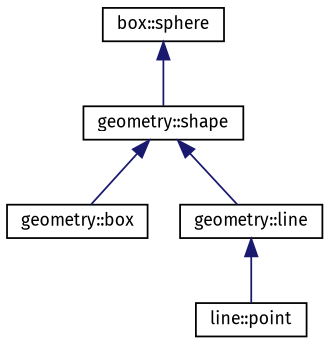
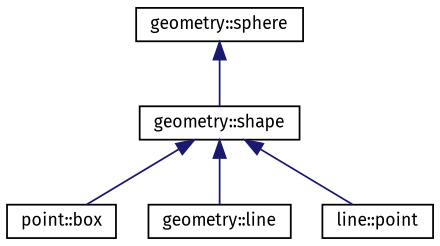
  digraph {
    fontname="Fira Sans"
    rankdir=TB
    node [color=black fillcolor=white fontname="Fira Sans" fontsize=10 shape=record style=filled]
    edge [color=midnightblue dir=back fontname="Fira Sans" fontsize=10 labelfontname=Helvetica labelfontsize=10 style=solid]
    n1 [height=0.2 label="geometry::shape" width=0.4]
-   n2 [height=0.2 label="geometry::box" width=0.4]
+   n2 [height=0.2 label="point::box" width=0.4]
    n3 [height=0.2 label="geometry::line" width=0.4]
    n4 [height=0.2 label="line::point" width=0.4]
-   n5 [height=0.2 label="box::sphere" width=0.4]
+   n5 [height=0.2 label="geometry::sphere" width=0.4]
    n1 -> n2
    n1 -> n3
-   n3 -> n4
+   n1 -> n4
    n5 -> n1
  }
